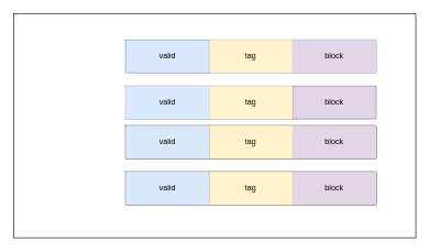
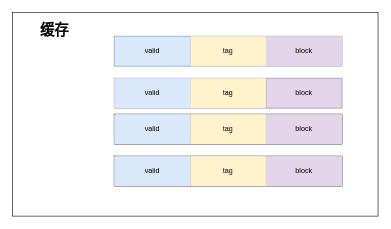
  <mxCell id="0" />
  <mxCell id="1" parent="0" />
  <mxCell id="2" value="" style="rounded=0;whiteSpace=wrap;html=1;" vertex="1" parent="1"><mxGeometry x="20" y="20" width="610" height="340" as="geometry" /></mxCell>
  <mxCell id="3" value="" style="shape=table;html=1;whiteSpace=wrap;startSize=0;container=1;collapsible=0;childLayout=tableLayout;fillColor=#dae8fc;strokeColor=#6c8ebf;" vertex="1" parent="1"><mxGeometry x="190" y="60" width="380" height="50" as="geometry" /></mxCell>
  <mxCell id="4" value="" style="shape=partialRectangle;html=1;whiteSpace=wrap;collapsible=0;dropTarget=0;pointerEvents=0;fillColor=none;top=0;left=0;bottom=0;right=0;points=[[0,0.5],[1,0.5]];portConstraint=eastwest;" vertex="1" parent="3"><mxGeometry width="380" height="50" as="geometry" /></mxCell>
  <mxCell id="5" value="valid" style="shape=partialRectangle;html=1;whiteSpace=wrap;connectable=0;fillColor=none;top=0;left=0;bottom=0;right=0;overflow=hidden;" vertex="1" parent="4"><mxGeometry width="127" height="50" as="geometry" /></mxCell>
  <mxCell id="6" value="tag" style="shape=partialRectangle;html=1;whiteSpace=wrap;connectable=0;fillColor=#fff2cc;top=0;left=0;bottom=0;right=0;overflow=hidden;strokeColor=#d6b656;" vertex="1" parent="4"><mxGeometry x="127" width="126" height="50" as="geometry" /></mxCell>
  <mxCell id="7" value="block" style="shape=partialRectangle;html=1;whiteSpace=wrap;connectable=0;fillColor=#e1d5e7;top=0;left=0;bottom=0;right=0;overflow=hidden;strokeColor=#9673a6;" vertex="1" parent="4"><mxGeometry x="253" width="127" height="50" as="geometry" /></mxCell>
  <mxCell id="8" value="" style="shape=table;html=1;whiteSpace=wrap;startSize=0;container=1;collapsible=0;childLayout=tableLayout;fillColor=#e1d5e7;strokeColor=#9673a6;" vertex="1" parent="1"><mxGeometry x="190" y="130" width="380" height="50" as="geometry" /></mxCell>
  <mxCell id="9" value="" style="shape=partialRectangle;html=1;whiteSpace=wrap;collapsible=0;dropTarget=0;pointerEvents=0;fillColor=none;top=0;left=0;bottom=0;right=0;points=[[0,0.5],[1,0.5]];portConstraint=eastwest;" vertex="1" parent="8"><mxGeometry width="380" height="50" as="geometry" /></mxCell>
  <mxCell id="10" value="valid" style="shape=partialRectangle;html=1;whiteSpace=wrap;connectable=0;fillColor=#dae8fc;top=0;left=0;bottom=0;right=0;overflow=hidden;strokeColor=#6c8ebf;" vertex="1" parent="9"><mxGeometry width="127" height="50" as="geometry" /></mxCell>
  <mxCell id="11" value="tag" style="shape=partialRectangle;html=1;whiteSpace=wrap;connectable=0;fillColor=#fff2cc;top=0;left=0;bottom=0;right=0;overflow=hidden;strokeColor=#d6b656;" vertex="1" parent="9"><mxGeometry x="127" width="126" height="50" as="geometry" /></mxCell>
  <mxCell id="12" value="block" style="shape=partialRectangle;html=1;whiteSpace=wrap;connectable=0;fillColor=none;top=0;left=0;bottom=0;right=0;overflow=hidden;" vertex="1" parent="9"><mxGeometry x="253" width="127" height="50" as="geometry" /></mxCell>
  <mxCell id="13" value="" style="shape=table;html=1;whiteSpace=wrap;startSize=0;container=1;collapsible=0;childLayout=tableLayout;" vertex="1" parent="1"><mxGeometry x="190" y="190" width="380" height="50" as="geometry" /></mxCell>
  <mxCell id="14" value="" style="shape=partialRectangle;html=1;whiteSpace=wrap;collapsible=0;dropTarget=0;pointerEvents=0;fillColor=none;top=0;left=0;bottom=0;right=0;points=[[0,0.5],[1,0.5]];portConstraint=eastwest;" vertex="1" parent="13"><mxGeometry width="380" height="50" as="geometry" /></mxCell>
  <mxCell id="15" value="valid" style="shape=partialRectangle;html=1;whiteSpace=wrap;connectable=0;fillColor=#dae8fc;top=0;left=0;bottom=0;right=0;overflow=hidden;strokeColor=#6c8ebf;" vertex="1" parent="14"><mxGeometry width="127" height="50" as="geometry" /></mxCell>
  <mxCell id="16" value="tag" style="shape=partialRectangle;html=1;whiteSpace=wrap;connectable=0;fillColor=#fff2cc;top=0;left=0;bottom=0;right=0;overflow=hidden;strokeColor=#d6b656;" vertex="1" parent="14"><mxGeometry x="127" width="126" height="50" as="geometry" /></mxCell>
  <mxCell id="17" value="block" style="shape=partialRectangle;html=1;whiteSpace=wrap;connectable=0;fillColor=#e1d5e7;top=0;left=0;bottom=0;right=0;overflow=hidden;strokeColor=#9673a6;" vertex="1" parent="14"><mxGeometry x="253" width="127" height="50" as="geometry" /></mxCell>
  <mxCell id="18" value="" style="shape=table;html=1;whiteSpace=wrap;startSize=0;container=1;collapsible=0;childLayout=tableLayout;" vertex="1" parent="1"><mxGeometry x="190" y="260" width="380" height="50" as="geometry" /></mxCell>
  <mxCell id="19" value="" style="shape=partialRectangle;html=1;whiteSpace=wrap;collapsible=0;dropTarget=0;pointerEvents=0;fillColor=none;top=0;left=0;bottom=0;right=0;points=[[0,0.5],[1,0.5]];portConstraint=eastwest;" vertex="1" parent="18"><mxGeometry width="380" height="50" as="geometry" /></mxCell>
  <mxCell id="20" value="valid" style="shape=partialRectangle;html=1;whiteSpace=wrap;connectable=0;fillColor=#dae8fc;top=0;left=0;bottom=0;right=0;overflow=hidden;strokeColor=#6c8ebf;" vertex="1" parent="19"><mxGeometry width="127" height="50" as="geometry" /></mxCell>
  <mxCell id="21" value="tag" style="shape=partialRectangle;html=1;whiteSpace=wrap;connectable=0;fillColor=#fff2cc;top=0;left=0;bottom=0;right=0;overflow=hidden;strokeColor=#d6b656;" vertex="1" parent="19"><mxGeometry x="127" width="126" height="50" as="geometry" /></mxCell>
  <mxCell id="22" value="block" style="shape=partialRectangle;html=1;whiteSpace=wrap;connectable=0;fillColor=#e1d5e7;top=0;left=0;bottom=0;right=0;overflow=hidden;strokeColor=#9673a6;" vertex="1" parent="19"><mxGeometry x="253" width="127" height="50" as="geometry" /></mxCell>
+ <mxCell id="23" value="缓存" style="text;strokeColor=none;fillColor=none;html=1;fontSize=24;fontStyle=1;verticalAlign=middle;align=center;" vertex="1" parent="1"><mxGeometry x="40" y="30" width="100" height="40" as="geometry" /></mxCell>
